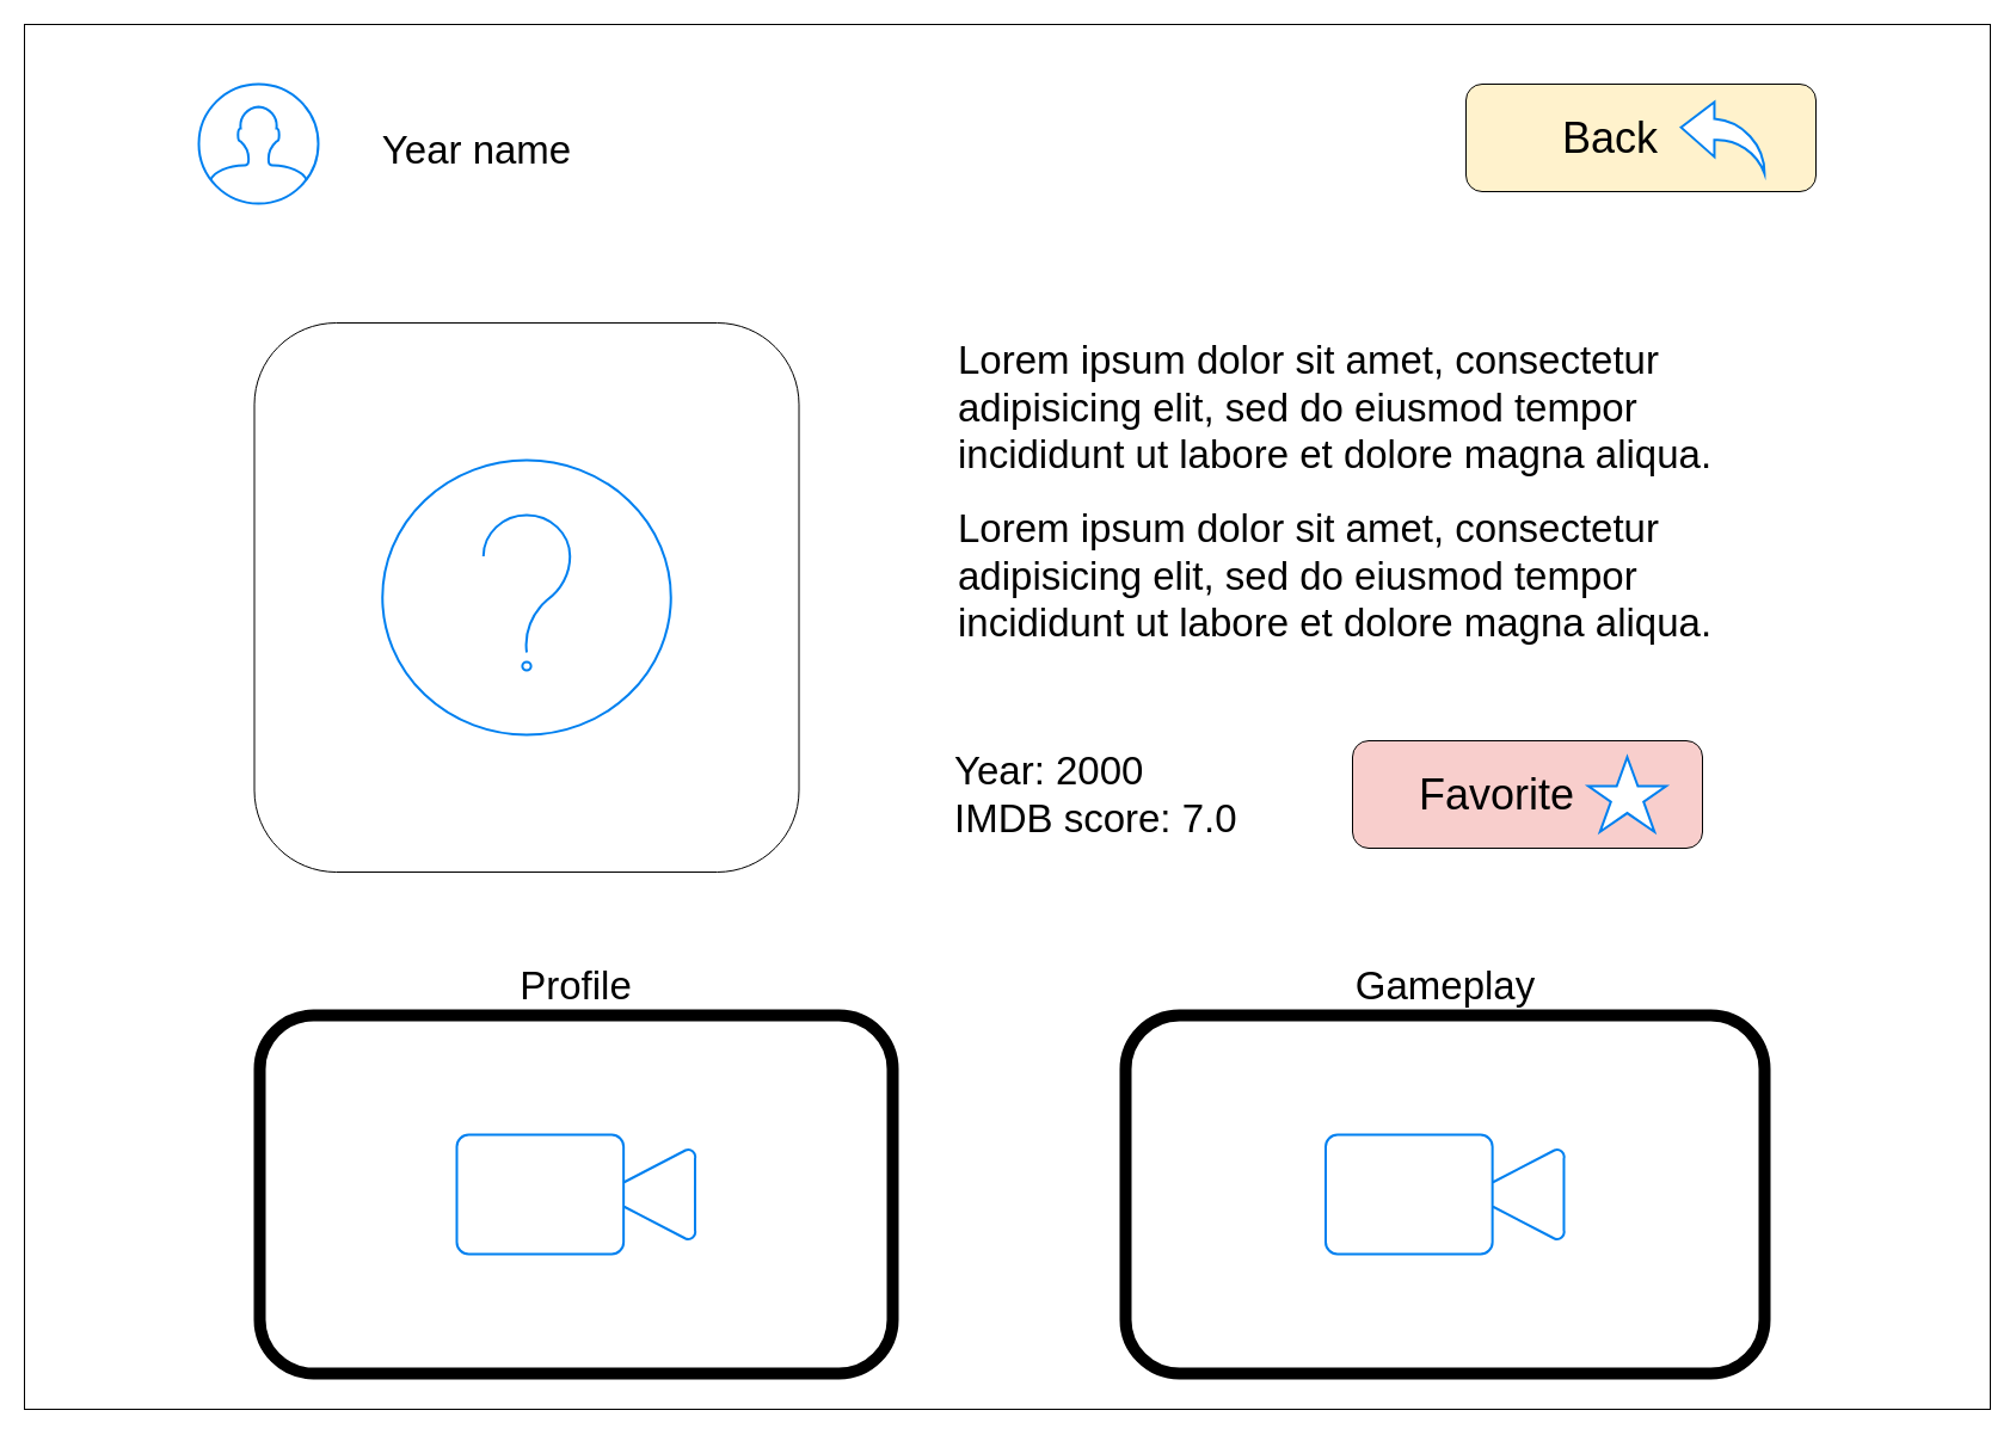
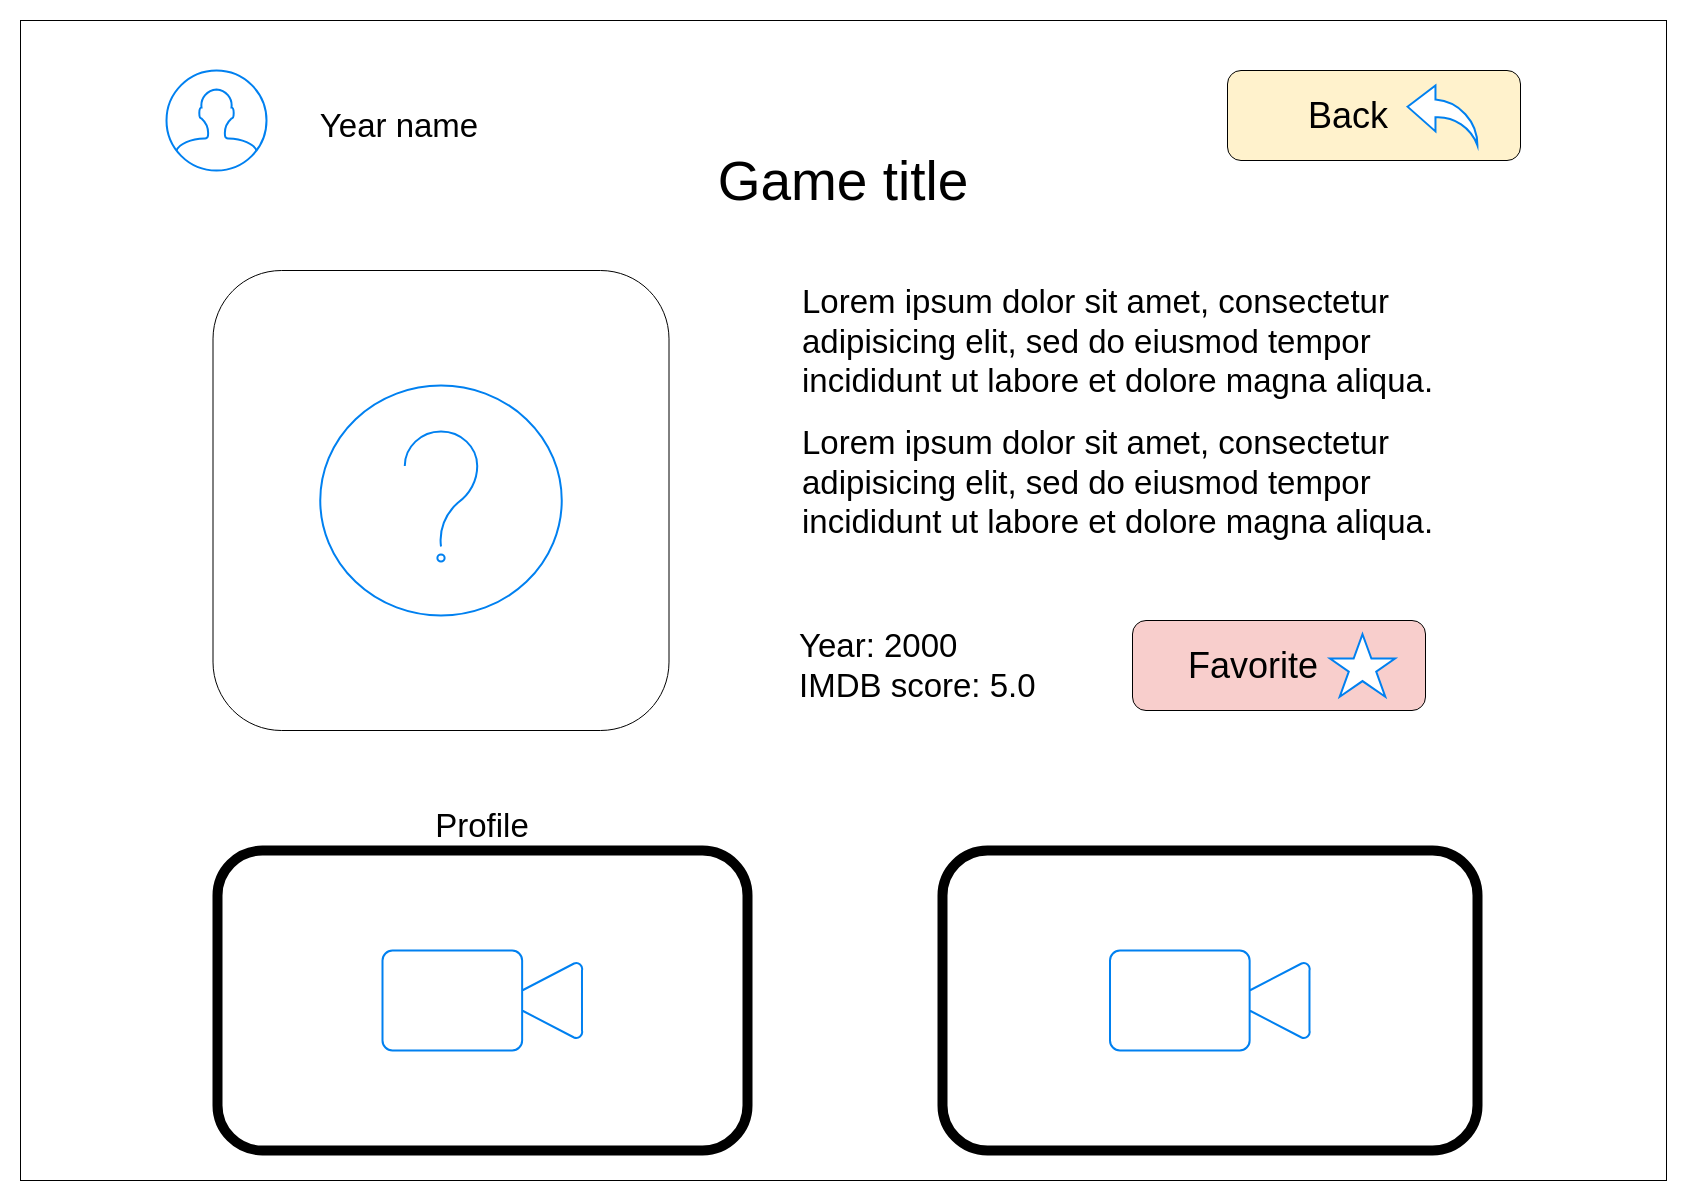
  <mxCell id="0" />
  <mxCell id="1" parent="0" />
  <mxCell id="2" value="" style="rounded=0;whiteSpace=wrap;html=1;" vertex="1" parent="1"><mxGeometry x="20" width="1646" height="1160" as="geometry" y="20" /></mxCell>
  <mxCell id="3" value="Back" style="rounded=1;whiteSpace=wrap;html=1;fontSize=36;align=center;spacingRight=51;fillColor=#fff2cc;" vertex="1" parent="1"><mxGeometry x="1227" y="70" width="293" height="90" as="geometry" /></mxCell>
+ <mxCell id="4" value="Game title" style="text;html=1;strokeColor=none;fillColor=none;align=center;verticalAlign=middle;whiteSpace=wrap;rounded=0;fontSize=55;" vertex="1" parent="1"><mxGeometry x="607" y="100" width="471.5" height="160" as="geometry" /></mxCell>
  <mxCell id="5" value="" style="html=1;verticalLabelPosition=bottom;align=center;labelBackgroundColor=#ffffff;verticalAlign=top;strokeWidth=2;strokeColor=#0080F0;shadow=0;dashed=0;shape=mxgraph.ios7.icons.user;" vertex="1" parent="1"><mxGeometry x="166" y="70" width="100" height="100" as="geometry" /></mxCell>
  <mxCell id="6" value="Year name" style="text;html=1;strokeColor=none;fillColor=none;align=center;verticalAlign=middle;whiteSpace=wrap;rounded=0;fontSize=33;" vertex="1" parent="1"><mxGeometry x="274" y="110" width="250" height="30" as="geometry" /></mxCell>
  <mxCell id="7" value="" style="html=1;verticalLabelPosition=bottom;align=center;labelBackgroundColor=#ffffff;verticalAlign=top;strokeWidth=2;strokeColor=#0080F0;shadow=0;dashed=0;shape=mxgraph.ios7.icons.back;fontSize=55;" vertex="1" parent="1"><mxGeometry x="1407" y="85" width="70" height="60" as="geometry" /></mxCell>
  <mxCell id="8" value="" style="rounded=1;whiteSpace=wrap;html=1;" vertex="1" parent="1"><mxGeometry x="212.5" y="270" width="456" height="460" as="geometry" /></mxCell>
  <mxCell id="9" value="&lt;h1 style=&quot;font-size: 33px&quot;&gt;&lt;span style=&quot;font-weight: normal&quot;&gt;Lorem ipsum dolor sit amet, consectetur adipisicing elit, sed do eiusmod tempor incididunt ut labore et dolore magna aliqua.&lt;/span&gt;&lt;br&gt;&lt;/h1&gt;&lt;div&gt;&lt;h1 style=&quot;font-size: 33px&quot;&gt;&lt;span style=&quot;font-weight: normal&quot;&gt;Lorem ipsum dolor sit amet, consectetur adipisicing elit, sed do eiusmod tempor incididunt ut labore et dolore magna aliqua.&lt;/span&gt;&lt;/h1&gt;&lt;/div&gt;" style="text;html=1;strokeColor=none;fillColor=none;spacing=5;spacingTop=-20;whiteSpace=wrap;overflow=hidden;rounded=0;strokeWidth=10;fontSize=33;" vertex="1" parent="1"><mxGeometry x="797" y="270" width="680" height="330" as="geometry" /></mxCell>
- <mxCell id="10" value="Year: 2000&lt;br&gt;IMDB score: 7.0" style="text;html=1;strokeColor=none;fillColor=none;align=left;verticalAlign=middle;whiteSpace=wrap;rounded=0;fontSize=33;" vertex="1" parent="1"><mxGeometry x="797" y="590" width="635" height="150" as="geometry" /></mxCell>
+ <mxCell id="10" value="Year: 2000&lt;br&gt;IMDB score: 5.0" style="text;html=1;strokeColor=none;fillColor=none;align=left;verticalAlign=middle;whiteSpace=wrap;rounded=0;fontSize=33;" vertex="1" parent="1"><mxGeometry x="797" y="590" width="635" height="150" as="geometry" /></mxCell>
  <mxCell id="11" value="" style="rounded=1;whiteSpace=wrap;html=1;fontSize=33;strokeWidth=10;" vertex="1" parent="1"><mxGeometry x="217" y="850" width="530" height="300" as="geometry" /></mxCell>
  <mxCell id="12" value="" style="rounded=1;whiteSpace=wrap;html=1;fontSize=33;strokeWidth=10;" vertex="1" parent="1"><mxGeometry x="942" y="850" width="535" height="300" as="geometry" /></mxCell>
  <mxCell id="13" value="Profile" style="text;html=1;strokeColor=none;fillColor=none;align=center;verticalAlign=middle;whiteSpace=wrap;rounded=0;fontSize=33;" vertex="1" parent="1"><mxGeometry x="297" y="810" width="370" height="30" as="geometry" /></mxCell>
- <mxCell id="14" value="Gameplay" style="text;html=1;strokeColor=none;fillColor=none;align=center;verticalAlign=middle;whiteSpace=wrap;rounded=0;fontSize=33;" vertex="1" parent="1"><mxGeometry x="1024.5" y="810" width="370" height="30" as="geometry" /></mxCell>
  <mxCell id="15" value="" style="html=1;verticalLabelPosition=bottom;align=center;labelBackgroundColor=#ffffff;verticalAlign=top;strokeWidth=2;strokeColor=#0080F0;shadow=0;dashed=0;shape=mxgraph.ios7.icons.video_conversation;fontSize=33;" vertex="1" parent="1"><mxGeometry x="382" y="950" width="200" height="100" as="geometry" /></mxCell>
  <mxCell id="16" value="" style="html=1;verticalLabelPosition=bottom;align=center;labelBackgroundColor=#ffffff;verticalAlign=top;strokeWidth=2;strokeColor=#0080F0;shadow=0;dashed=0;shape=mxgraph.ios7.icons.video_conversation;fontSize=33;" vertex="1" parent="1"><mxGeometry x="1109.5" y="950" width="200" height="100" as="geometry" /></mxCell>
  <mxCell id="17" value="" style="html=1;verticalLabelPosition=bottom;align=center;labelBackgroundColor=#ffffff;verticalAlign=top;strokeWidth=2;strokeColor=#0080F0;shadow=0;dashed=0;shape=mxgraph.ios7.icons.help;fontSize=33;" vertex="1" parent="1"><mxGeometry x="319.75" y="385" width="241.5" height="230" as="geometry" /></mxCell>
  <mxCell id="18" value="Favorite" style="rounded=1;whiteSpace=wrap;html=1;fontSize=36;align=center;spacingRight=51;fillColor=#f8cecc;" vertex="1" parent="1"><mxGeometry x="1132" y="620" width="293" height="90" as="geometry" /></mxCell>
  <mxCell id="19" value="" style="html=1;verticalLabelPosition=bottom;align=center;labelBackgroundColor=#ffffff;verticalAlign=top;strokeWidth=2;strokeColor=#0080F0;shadow=0;dashed=0;shape=mxgraph.ios7.icons.star;fontSize=33;" vertex="1" parent="1"><mxGeometry x="1329.5" y="633.75" width="65" height="62.5" as="geometry" /></mxCell>
